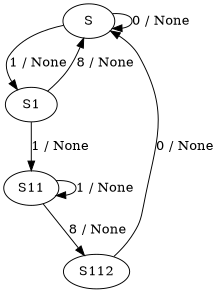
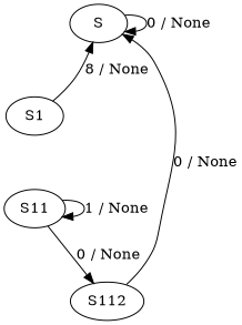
  digraph {
    rankdir=TB
    S
    S1
    S11
    n4 [label=S112]
    S -> S [label="0 / None"]
-   S -> S1 [label="1 / None"]
    S1 -> S [label="8 / None"]
-   S1 -> S11 [label="1 / None"]
    S11 -> S11 [label="1 / None"]
-   S11 -> n4 [label="8 / None"]
+   S11 -> n4 [label="0 / None"]
    n4 -> S [label="0 / None"]
  }
